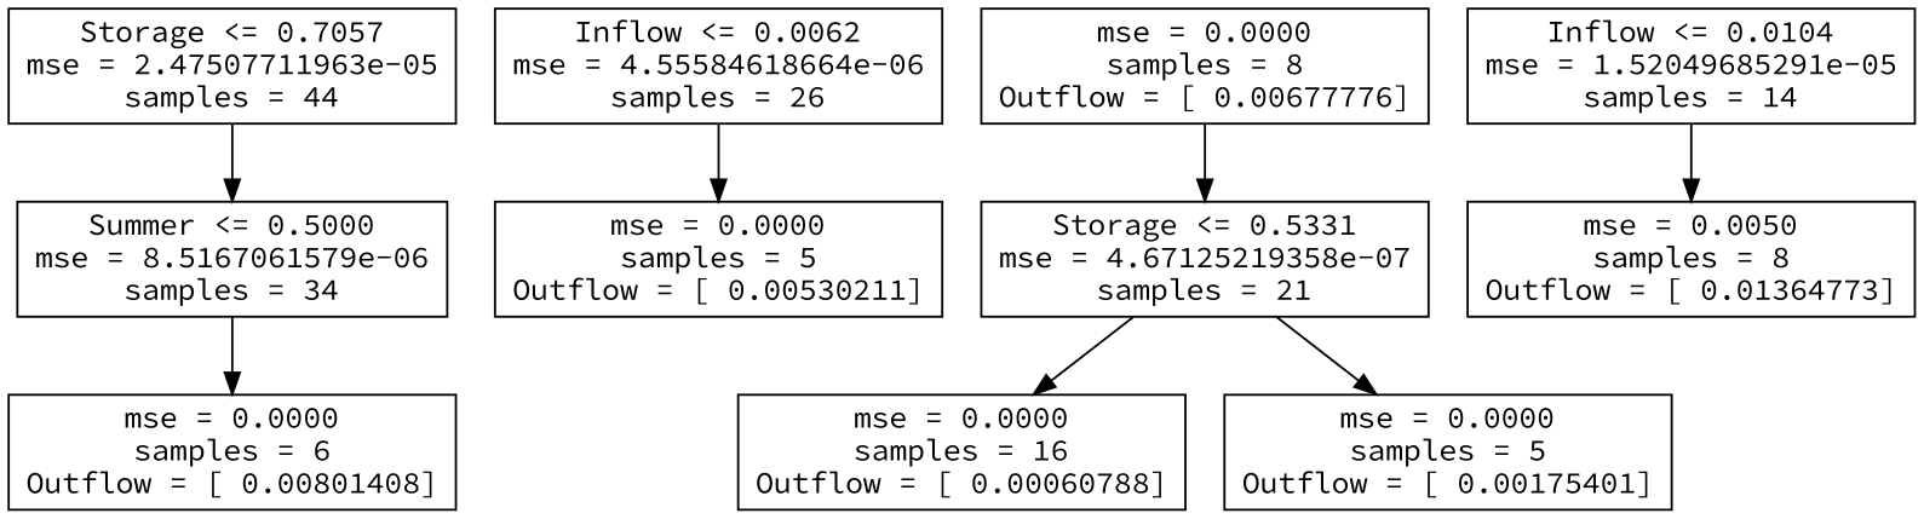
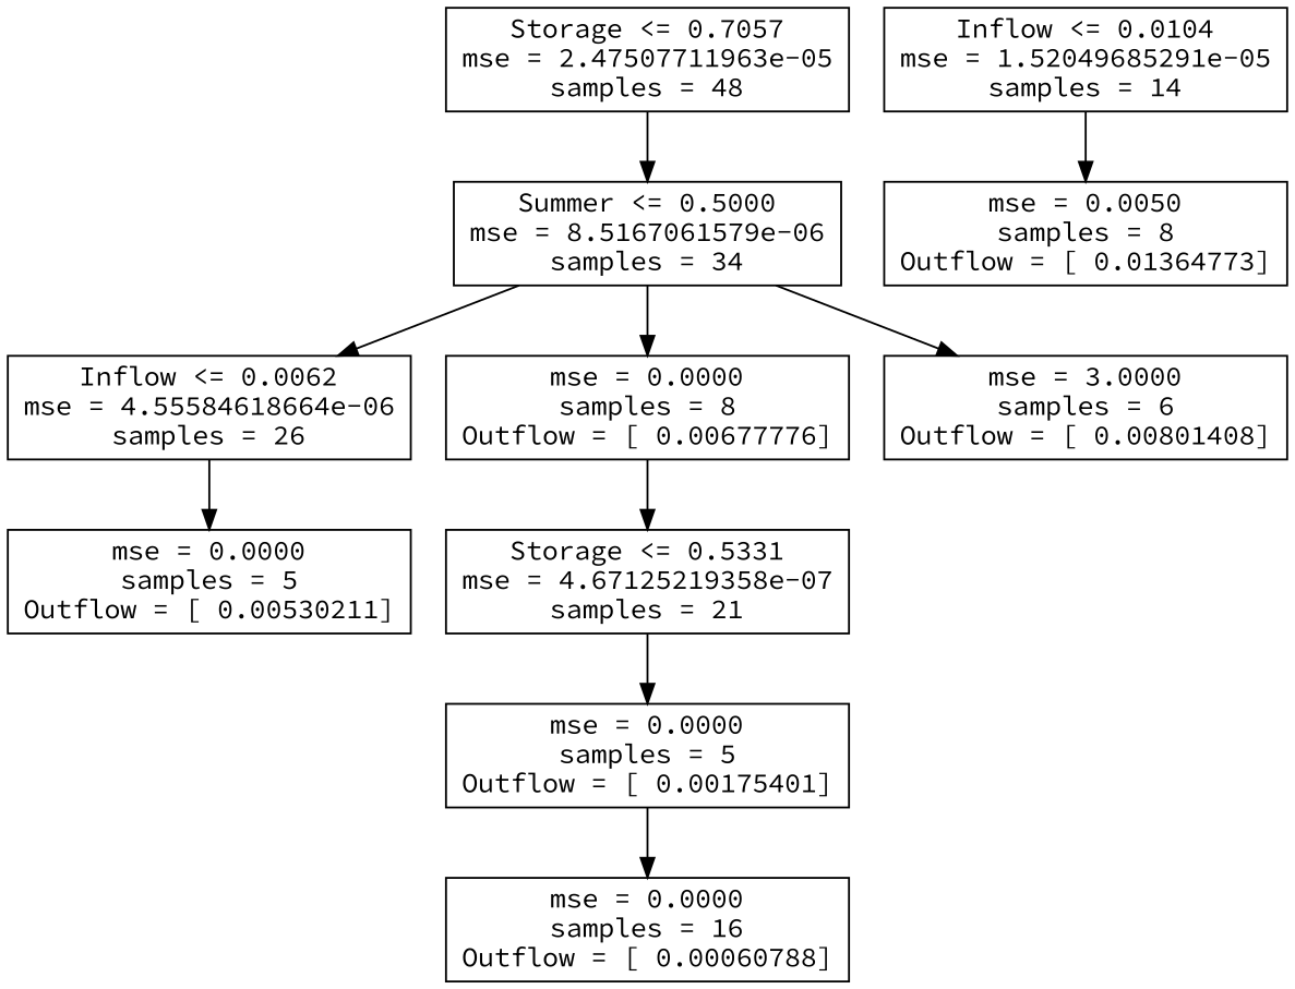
  digraph {
    fontname="Source Code Pro"
    node [fontname="Source Code Pro" shape=box]
    edge [fontname="Source Code Pro"]
-   n1 [label="Storage <= 0.7057\nmse = 2.47507711963e-05\nsamples = 44"]
+   n1 [label="Storage <= 0.7057\nmse = 2.47507711963e-05\nsamples = 48"]
    n2 [label="Summer <= 0.5000\nmse = 8.5167061579e-06\nsamples = 34"]
    n3 [label="Inflow <= 0.0062\nmse = 4.55584618664e-06\nsamples = 26"]
    n4 [label="mse = 0.0000\nsamples = 8\nOutflow = [ 0.00677776]"]
-   n5 [label="mse = 0.0000\nsamples = 6\nOutflow = [ 0.00801408]"]
+   n5 [label="mse = 3.0000\nsamples = 6\nOutflow = [ 0.00801408]"]
    n6 [label="Inflow <= 0.0104\nmse = 1.52049685291e-05\nsamples = 14"]
    n7 [label="mse = 0.0050\nsamples = 8\nOutflow = [ 0.01364773]"]
    n8 [label="mse = 0.0000\nsamples = 5\nOutflow = [ 0.00530211]"]
    n9 [label="Storage <= 0.5331\nmse = 4.67125219358e-07\nsamples = 21"]
    n10 [label="mse = 0.0000\nsamples = 16\nOutflow = [ 0.00060788]"]
    n11 [label="mse = 0.0000\nsamples = 5\nOutflow = [ 0.00175401]"]
    n1 -> n2
+   n2 -> n3
+   n2 -> n4
    n2 -> n5
    n3 -> n8
    n4 -> n9
    n6 -> n7
-   n9 -> n10
+   n11 -> n10
    n9 -> n11
  }
